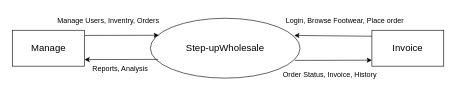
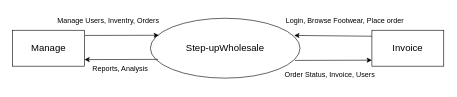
  <mxCell id="0" />
  <mxCell id="1" parent="0" />
  <mxCell id="2" value="Manage" style="rounded=0;whiteSpace=wrap;html=1;fontSize=16;" parent="1" vertex="1"><mxGeometry x="20" y="50" width="120" height="60" as="geometry" /></mxCell>
  <mxCell id="3" value="Invoice" style="rounded=0;whiteSpace=wrap;html=1;fontSize=16;" parent="1" vertex="1"><mxGeometry x="620" y="50" width="120" height="60" as="geometry" /></mxCell>
  <mxCell id="4" value="Step-u&lt;span style=&quot;background-color: transparent; color: light-dark(rgb(0, 0, 0), rgb(255, 255, 255));&quot;&gt;pWholesale&lt;/span&gt;" style="ellipse;whiteSpace=wrap;html=1;fontSize=16;" parent="1" vertex="1"><mxGeometry x="250" y="30" width="250" height="100" as="geometry" /></mxCell>
  <mxCell id="5" value="" style="endArrow=classic;html=1;rounded=0;exitX=1.024;exitY=0.145;exitDx=0;exitDy=0;exitPerimeter=0;entryX=0.057;entryY=0.284;entryDx=0;entryDy=0;entryPerimeter=0;" parent="1" edge="1" target="4"><mxGeometry width="50" height="50" relative="1" as="geometry"><mxPoint x="140.88" y="58.7" as="sourcePoint" /><mxPoint x="270" y="58" as="targetPoint" /></mxGeometry></mxCell>
  <mxCell id="6" value="" style="endArrow=classic;html=1;rounded=0;exitX=0.966;exitY=0.704;exitDx=0;exitDy=0;exitPerimeter=0;" parent="1" source="4" edge="1"><mxGeometry width="50" height="50" relative="1" as="geometry"><mxPoint x="503" y="100" as="sourcePoint" /><mxPoint x="620" y="100" as="targetPoint" /></mxGeometry></mxCell>
  <mxCell id="7" value="" style="endArrow=classic;html=1;rounded=0;exitX=0.051;exitY=0.687;exitDx=0;exitDy=0;exitPerimeter=0;" parent="1" source="4" edge="1"><mxGeometry width="50" height="50" relative="1" as="geometry"><mxPoint x="380" y="340" as="sourcePoint" /><mxPoint x="140" y="99" as="targetPoint" /></mxGeometry></mxCell>
  <mxCell id="8" value="" style="endArrow=classic;html=1;rounded=0;exitX=0.051;exitY=0.687;exitDx=0;exitDy=0;exitPerimeter=0;entryX=0.961;entryY=0.287;entryDx=0;entryDy=0;entryPerimeter=0;" parent="1" target="4" edge="1"><mxGeometry width="50" height="50" relative="1" as="geometry"><mxPoint x="620" y="60" as="sourcePoint" /><mxPoint x="497" y="60" as="targetPoint" /></mxGeometry></mxCell>
  <mxCell id="9" value="Manage Users, Inventry, Orders" style="text;strokeColor=none;align=center;fillColor=none;html=1;verticalAlign=middle;whiteSpace=wrap;rounded=0;" parent="1" vertex="1"><mxGeometry x="90" y="20" width="180" height="30" as="geometry" /></mxCell>
  <mxCell id="10" value="Login, Browse Footwear, Place order" style="text;strokeColor=none;align=center;fillColor=none;html=1;verticalAlign=middle;whiteSpace=wrap;rounded=0;" parent="1" vertex="1"><mxGeometry x="470" y="20" width="210" height="30" as="geometry" /></mxCell>
  <mxCell id="11" value="Reports, Analysis" style="text;strokeColor=none;align=center;fillColor=none;html=1;verticalAlign=middle;whiteSpace=wrap;rounded=0;" parent="1" vertex="1"><mxGeometry x="110" y="100" width="180" height="30" as="geometry" /></mxCell>
- <mxCell id="12" value="Order Status, Invoice, History" style="text;strokeColor=none;align=center;fillColor=none;html=1;verticalAlign=middle;whiteSpace=wrap;rounded=0;" parent="1" vertex="1"><mxGeometry x="460" y="110" width="180" height="30" as="geometry" /></mxCell>
+ <mxCell id="12" value="Order Status, Invoice, Users" style="text;strokeColor=none;align=center;fillColor=none;html=1;verticalAlign=middle;whiteSpace=wrap;rounded=0;" parent="1" vertex="1"><mxGeometry x="460" y="110" width="180" height="30" as="geometry" /></mxCell>
